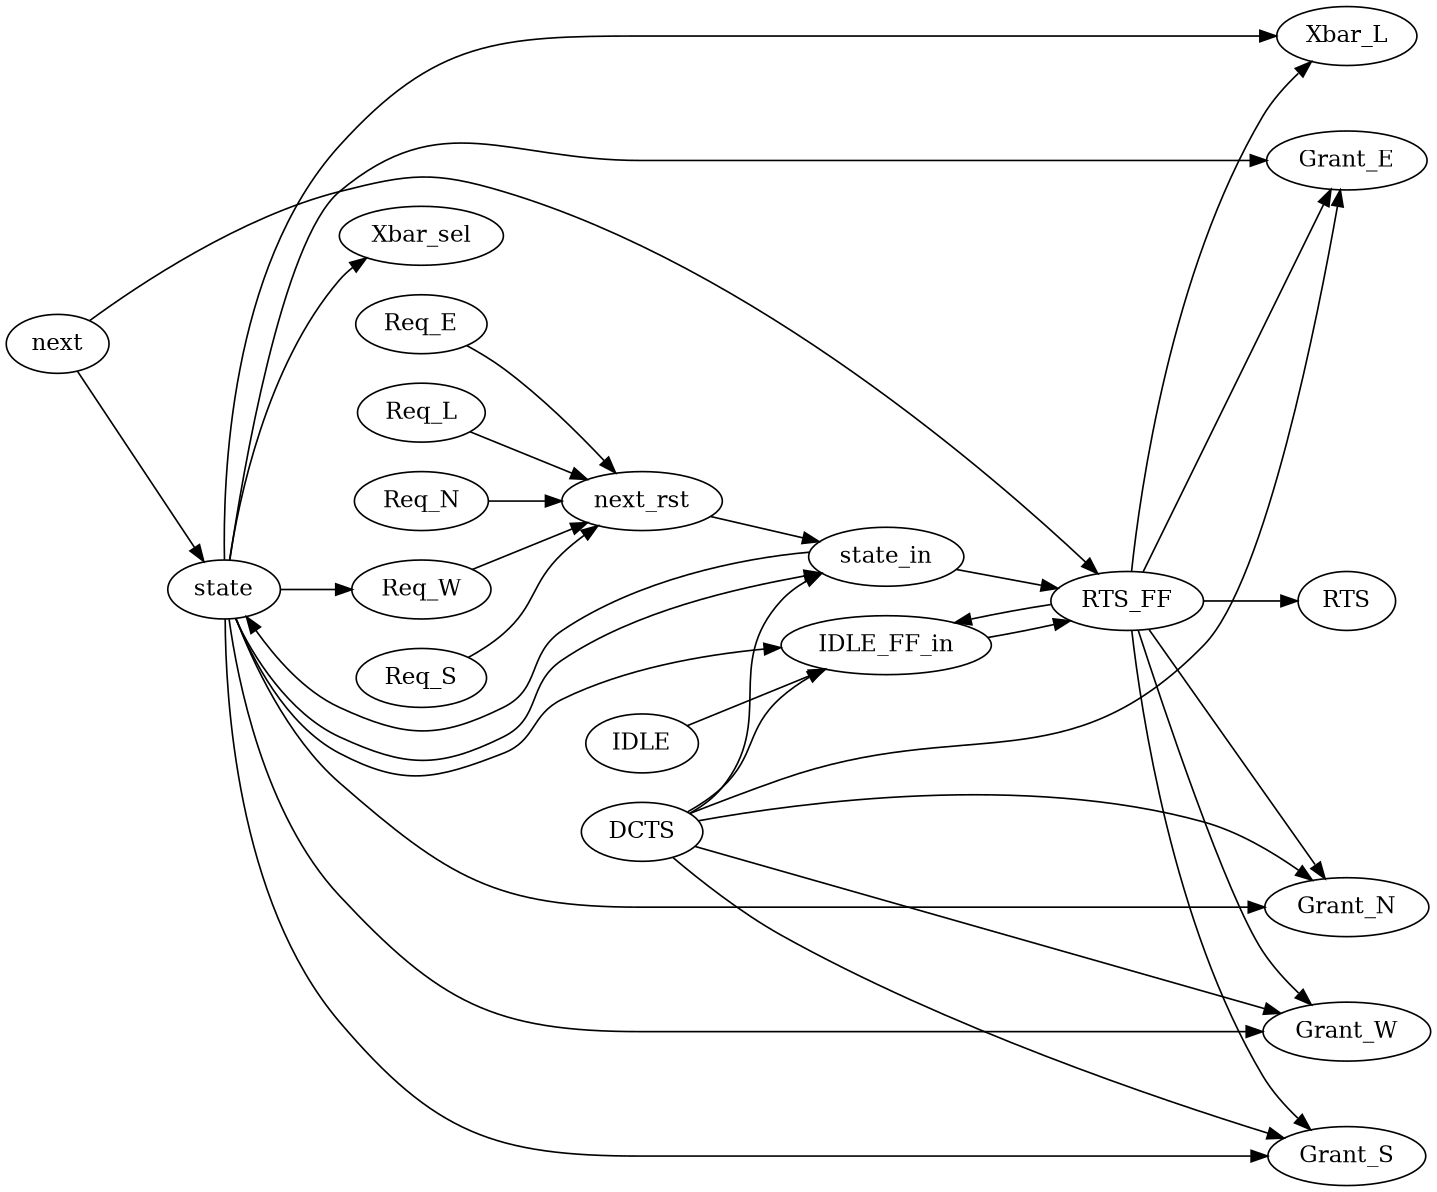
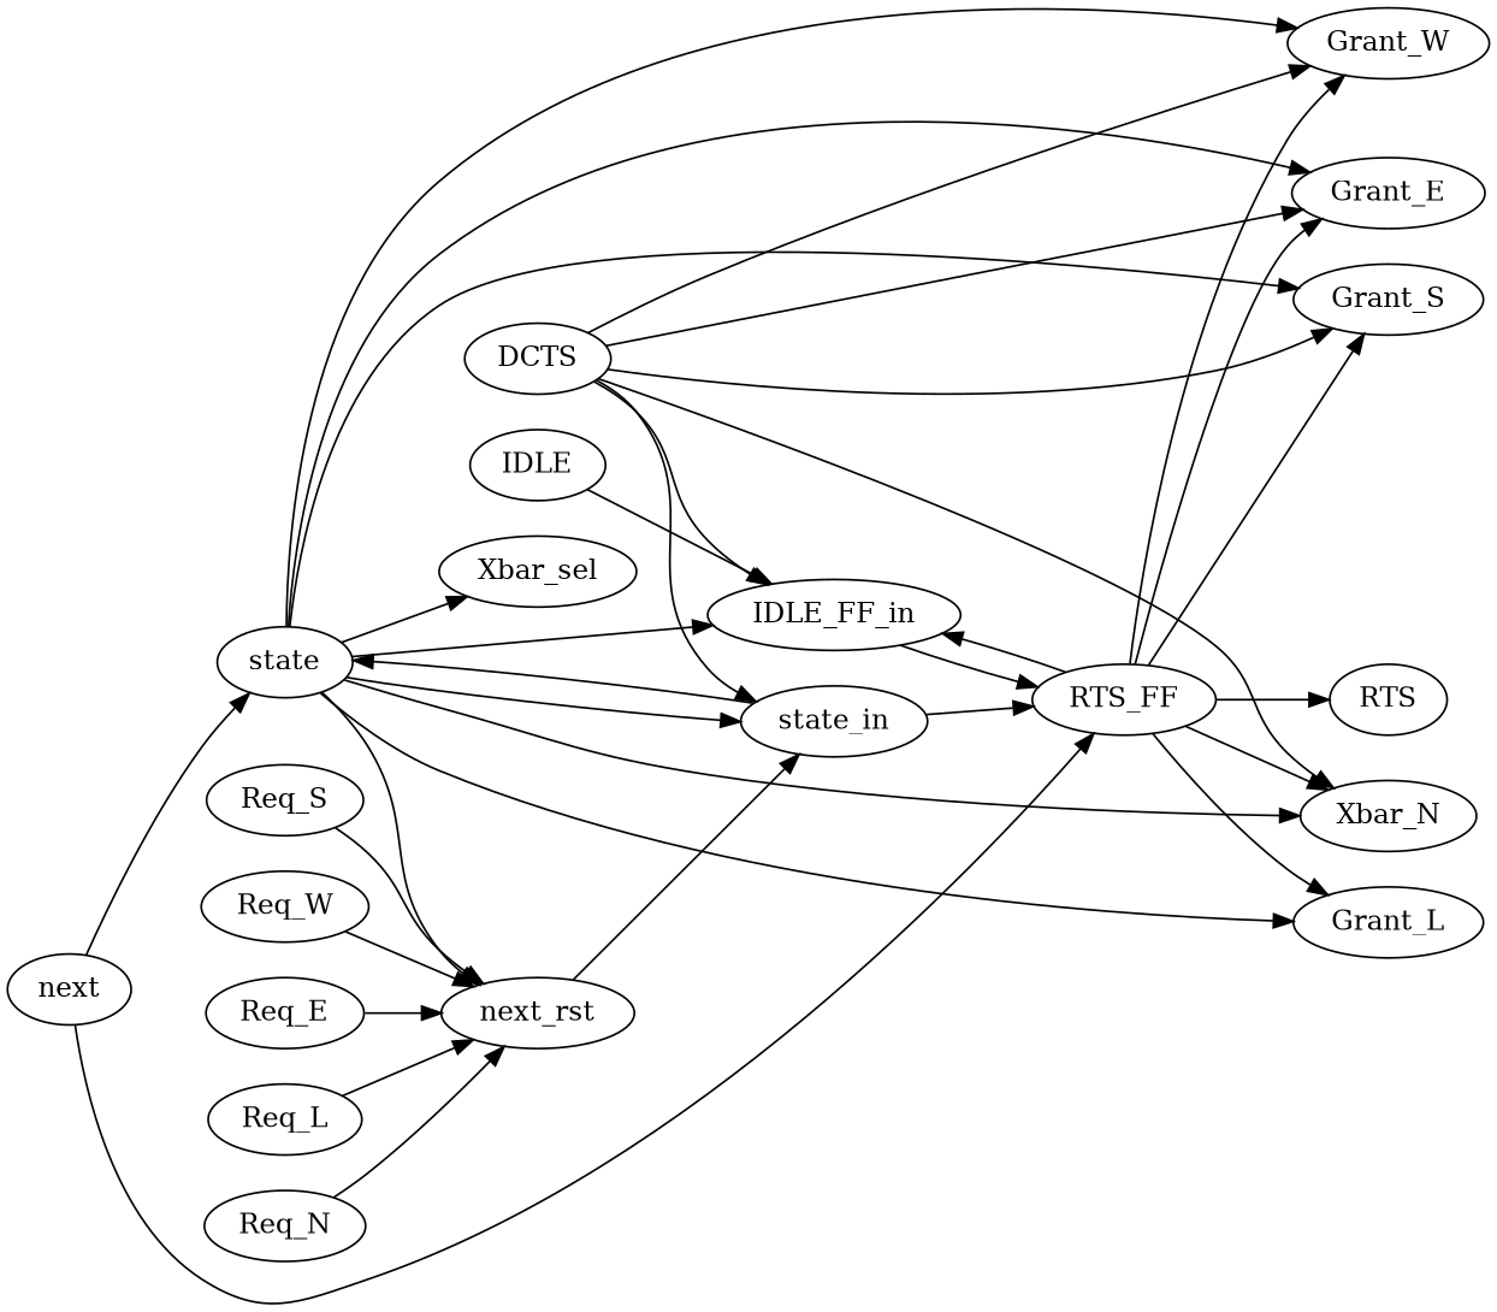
  strict digraph {
    rankdir=LR
    edge [weight=1.0]
    n1 [label=IDLE_FF_in]
    IDLE
    RTS_FF
-   Grant_L [label=Xbar_L]
-   Grant_N
+   Grant_L
+   Grant_N [label=Xbar_N]
    Grant_E
    Grant_W
    Grant_S
    RTS
    n10 [label=next_rst]
    Req_S
    state_in
    state
    Req_W
    Xbar_sel
    DCTS
    Req_E
    n18 [label=next]
    Req_L
    Req_N
    n1 -> RTS_FF
    IDLE -> n1 [weight=3.0]
    RTS_FF -> n1 [weight=2.0]
    RTS_FF -> Grant_L
    RTS_FF -> Grant_N
    RTS_FF -> Grant_E
    RTS_FF -> Grant_W
    RTS_FF -> Grant_S
    RTS_FF -> RTS
    n10 -> state_in
    Req_S -> n10 [weight=22.0]
    state_in -> RTS_FF [weight=2.0]
    state_in -> state
    state -> n1 [weight=3.0]
    state -> Grant_L [weight=6.0]
    state -> Grant_N [weight=6.0]
    state -> Grant_E [weight=6.0]
    state -> Grant_W [weight=6.0]
    state -> Grant_S [weight=6.0]
-   state -> Req_W [weight=36.0]
+   state -> n10 [weight=36.0]
    state -> state_in
    state -> Xbar_sel [weight=36.0]
    Req_W -> n10 [weight=23.0]
    DCTS -> n1 [weight=2.0]
    DCTS -> Grant_N
    DCTS -> Grant_E
    DCTS -> Grant_W
    DCTS -> Grant_S
    DCTS -> state_in [weight=2.0]
    Req_E -> n10 [weight=24.0]
    n18 -> RTS_FF [weight=2.0]
    n18 -> state [weight=2.0]
    Req_L -> n10 [weight=26.0]
    Req_N -> n10 [weight=25.0]
  }
